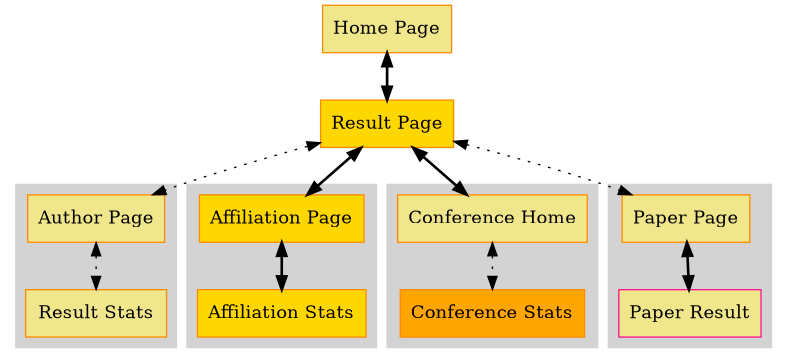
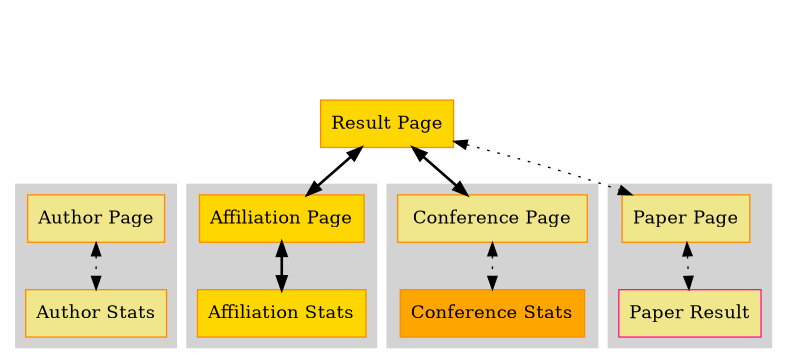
  digraph {
    rankdir=TB
    node [color=darkorange fillcolor=khaki shape=box style=filled]
    edge [dir=both style=bold]
    "Author Page"
-   "Author Stats" [label="Result Stats"]
+   "Author Stats"
    "Affiliation Page" [fillcolor=gold]
    "Affiliation Stats" [fillcolor=gold]
-   "Conference Page" [label="Conference Home"]
+   "Conference Page"
    "Conference Stats" [fillcolor=orange]
    "Paper Page"
    n8 [color=deeppink label="Paper Result"]
    "Result Page" [fillcolor=gold]
-   "Home Page"
    subgraph cluster_1 {
      color=lightgrey
      style=filled
      "Author Page"
      "Author Stats"
    }
    subgraph cluster_2 {
      color=lightgrey
      style=filled
      "Affiliation Page"
      "Affiliation Stats"
    }
    subgraph cluster_3 {
      color=lightgrey
      style=filled
      "Conference Page"
      "Conference Stats"
    }
    subgraph cluster_4 {
      color=lightgrey
      style=filled
      "Paper Page"
      n8
    }
    "Author Page" -> "Author Stats" [style=dotted]
    "Affiliation Page" -> "Affiliation Stats"
    "Conference Page" -> "Conference Stats" [style=dotted]
-   "Paper Page" -> n8
-   "Result Page" -> "Author Page" [style=dotted]
+   "Paper Page" -> n8 [style=dotted]
    "Result Page" -> "Affiliation Page"
    "Result Page" -> "Conference Page"
    "Result Page" -> "Paper Page" [style=dotted]
-   "Home Page" -> "Result Page"
  }
